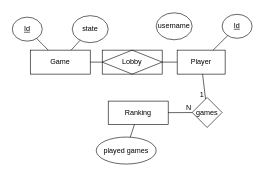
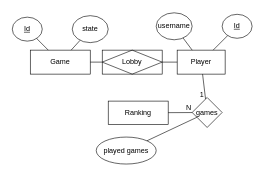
  <mxCell id="0" />
  <mxCell id="1" parent="0" />
  <mxCell id="2" value="Game" style="whiteSpace=wrap;html=1;align=center;" vertex="1" parent="1"><mxGeometry x="50" y="83" width="100" height="40" as="geometry" /></mxCell>
  <mxCell id="3" value="Player" style="whiteSpace=wrap;html=1;align=center;" vertex="1" parent="1"><mxGeometry x="295" y="83" width="80" height="40" as="geometry" /></mxCell>
  <mxCell id="4" value="Id" style="ellipse;whiteSpace=wrap;html=1;align=center;fontStyle=4;" vertex="1" parent="1"><mxGeometry x="20" y="28" width="50" height="40" as="geometry" /></mxCell>
  <mxCell id="5" value="Id" style="ellipse;whiteSpace=wrap;html=1;align=center;fontStyle=4;" vertex="1" parent="1"><mxGeometry x="370" y="23.25" width="50" height="40" as="geometry" /></mxCell>
  <mxCell id="6" value="" style="endArrow=none;html=1;rounded=0;" edge="1" parent="1" source="2" target="4"><mxGeometry width="50" height="50" relative="1" as="geometry"><mxPoint x="240" y="280.75" as="sourcePoint" /><mxPoint x="290" y="230.75" as="targetPoint" /></mxGeometry></mxCell>
  <mxCell id="7" value="" style="endArrow=none;html=1;rounded=0;" edge="1" parent="1" source="3" target="5"><mxGeometry width="50" height="50" relative="1" as="geometry"><mxPoint x="-5" y="158.75" as="sourcePoint" /><mxPoint x="-56" y="142.75" as="targetPoint" /></mxGeometry></mxCell>
  <mxCell id="8" value="username" style="ellipse;whiteSpace=wrap;html=1;align=center;" vertex="1" parent="1"><mxGeometry x="260" y="20.75" width="60" height="45" as="geometry" /></mxCell>
+ <mxCell id="9" value="" style="endArrow=none;html=1;rounded=0;" edge="1" parent="1" source="3" target="8"><mxGeometry width="50" height="50" relative="1" as="geometry"><mxPoint x="367" y="90.75" as="sourcePoint" /><mxPoint x="392" y="67.75" as="targetPoint" /></mxGeometry></mxCell>
  <mxCell id="10" value="state" style="ellipse;whiteSpace=wrap;html=1;align=center;" vertex="1" parent="1"><mxGeometry x="120" y="25.5" width="60" height="45" as="geometry" /></mxCell>
  <mxCell id="11" value="" style="endArrow=none;html=1;rounded=0;" edge="1" parent="1" source="2" target="10"><mxGeometry width="50" height="50" relative="1" as="geometry"><mxPoint x="108" y="90.75" as="sourcePoint" /><mxPoint x="83" y="67.75" as="targetPoint" /></mxGeometry></mxCell>
  <mxCell id="12" value="Lobby" style="shape=associativeEntity;whiteSpace=wrap;html=1;align=center;" vertex="1" parent="1"><mxGeometry x="170" y="83" width="100" height="40" as="geometry" /></mxCell>
  <mxCell id="13" value="" style="endArrow=none;html=1;rounded=0;" edge="1" parent="1" source="2" target="12"><mxGeometry relative="1" as="geometry"><mxPoint x="83" y="133" as="sourcePoint" /><mxPoint x="123" y="233" as="targetPoint" /></mxGeometry></mxCell>
  <mxCell id="14" value="" style="endArrow=none;html=1;rounded=0;" edge="1" parent="1" source="12" target="3"><mxGeometry relative="1" as="geometry"><mxPoint x="83" y="133" as="sourcePoint" /><mxPoint x="123" y="233" as="targetPoint" /></mxGeometry></mxCell>
  <mxCell id="15" value="played games" style="ellipse;whiteSpace=wrap;html=1;align=center;" vertex="1" parent="1"><mxGeometry x="160" y="228" width="100" height="45" as="geometry" /></mxCell>
  <mxCell id="16" value="Ranking" style="whiteSpace=wrap;html=1;align=center;" vertex="1" parent="1"><mxGeometry x="180" y="168" width="100" height="39" as="geometry" /></mxCell>
  <mxCell id="17" value="games" style="shape=rhombus;perimeter=rhombusPerimeter;whiteSpace=wrap;html=1;align=center;" vertex="1" parent="1"><mxGeometry x="320" y="162" width="50" height="50" as="geometry" /></mxCell>
  <mxCell id="18" value="" style="endArrow=none;html=1;rounded=0;" edge="1" parent="1" source="16" target="17"><mxGeometry relative="1" as="geometry"><mxPoint x="-70" y="-82" as="sourcePoint" /><mxPoint x="-70" y="13" as="targetPoint" /></mxGeometry></mxCell>
  <mxCell id="19" value="N" style="resizable=0;html=1;whiteSpace=wrap;align=right;verticalAlign=bottom;" connectable="0" vertex="1" parent="18"><mxGeometry x="1" relative="1" as="geometry"><mxPoint y="1" as="offset" /></mxGeometry></mxCell>
  <mxCell id="20" value="" style="endArrow=none;html=1;rounded=0;" edge="1" parent="1" source="3" target="17"><mxGeometry relative="1" as="geometry"><mxPoint x="-125" y="38" as="sourcePoint" /><mxPoint x="-95" y="38" as="targetPoint" /></mxGeometry></mxCell>
  <mxCell id="21" value="1" style="resizable=0;html=1;whiteSpace=wrap;align=right;verticalAlign=bottom;" connectable="0" vertex="1" parent="20"><mxGeometry x="1" relative="1" as="geometry"><mxPoint x="-1" y="1" as="offset" /></mxGeometry></mxCell>
- <mxCell id="22" value="" style="endArrow=none;html=1;rounded=0;" edge="1" parent="1" source="15" target="16"><mxGeometry width="50" height="50" relative="1" as="geometry"><mxPoint x="336" y="92" as="sourcePoint" /><mxPoint x="317" y="72" as="targetPoint" /></mxGeometry></mxCell>
+ <mxCell id="22" value="" style="endArrow=none;html=1;rounded=0;" edge="1" parent="1" source="15" target="17"><mxGeometry width="50" height="50" relative="1" as="geometry"><mxPoint x="336" y="92" as="sourcePoint" /><mxPoint x="317" y="72" as="targetPoint" /></mxGeometry></mxCell>
